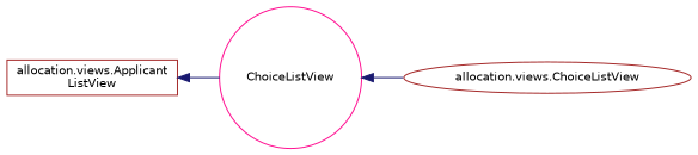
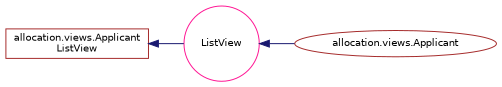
  digraph {
    rankdir=LR
    node [color=brown fillcolor=white fontname=Helvetica fontsize=10 style=filled]
    edge [color=midnightblue dir=back fontname=Helvetica fontsize=10 labelfontname=Helvetica labelfontsize=10 style=solid]
-   n1 [color=deeppink height=0.2 label=ChoiceListView shape=circle width=0.4]
-   n2 [height=0.2 label="allocation.views.ChoiceListView" shape=ellipse width=0.4]
+   n1 [color=deeppink height=0.2 label=ListView shape=circle width=0.4]
+   n2 [height=0.2 label="allocation.views.Applicant" shape=ellipse width=0.4]
    n3 [height=0.2 label="allocation.views.Applicant\lListView" shape=box width=0.4]
    n1 -> n2
    n3 -> n1
  }
